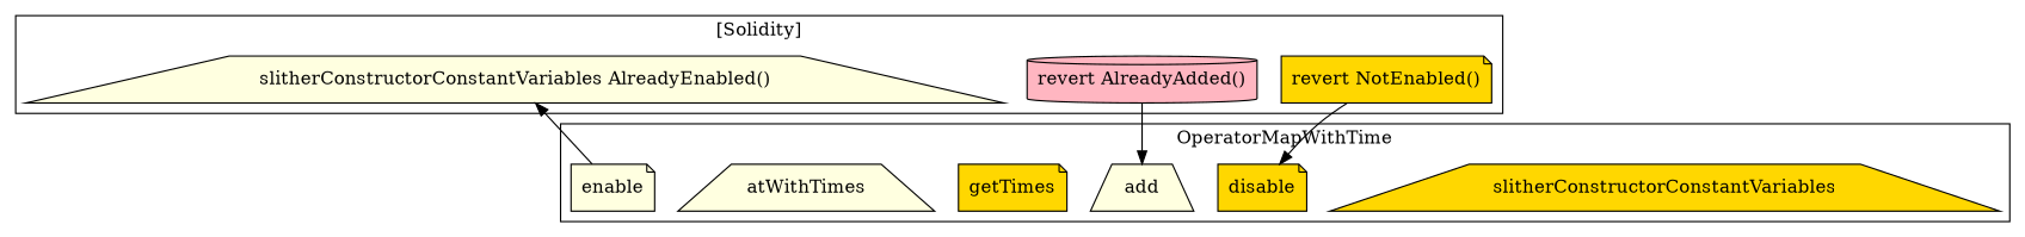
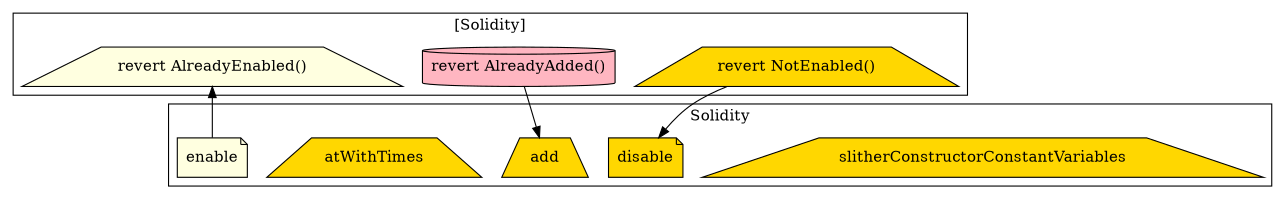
  strict digraph {
    node [fillcolor=gold shape=trapezium style=filled]
    n1 [label=slitherConstructorConstantVariables]
    n2 [label=disable shape=note]
-   n3 [fillcolor=lightyellow label=add]
-   n4 [label=getTimes shape=note]
-   n5 [fillcolor=lightyellow label=atWithTimes]
+   n3 [label=add]
+   n5 [label=atWithTimes]
    n6 [fillcolor=lightyellow label=enable shape=note]
-   "revert NotEnabled()" [shape=note]
+   "revert NotEnabled()"
    "revert AlreadyAdded()" [fillcolor=lightpink shape=cylinder]
-   "revert AlreadyEnabled()" [fillcolor=lightyellow label="slitherConstructorConstantVariables AlreadyEnabled()"]
+   "revert AlreadyEnabled()" [fillcolor=lightyellow]
    subgraph cluster_1 {
-     label=OperatorMapWithTime
+     label=Solidity
      n1
      n2
      n3
-     n4
      n5
      n6
    }
    subgraph cluster_2 {
      label="[Solidity]"
      "revert NotEnabled()"
      "revert AlreadyAdded()"
      "revert AlreadyEnabled()"
    }
    n6 -> "revert AlreadyEnabled()"
    "revert NotEnabled()" -> n2
    "revert AlreadyAdded()" -> n3
  }
